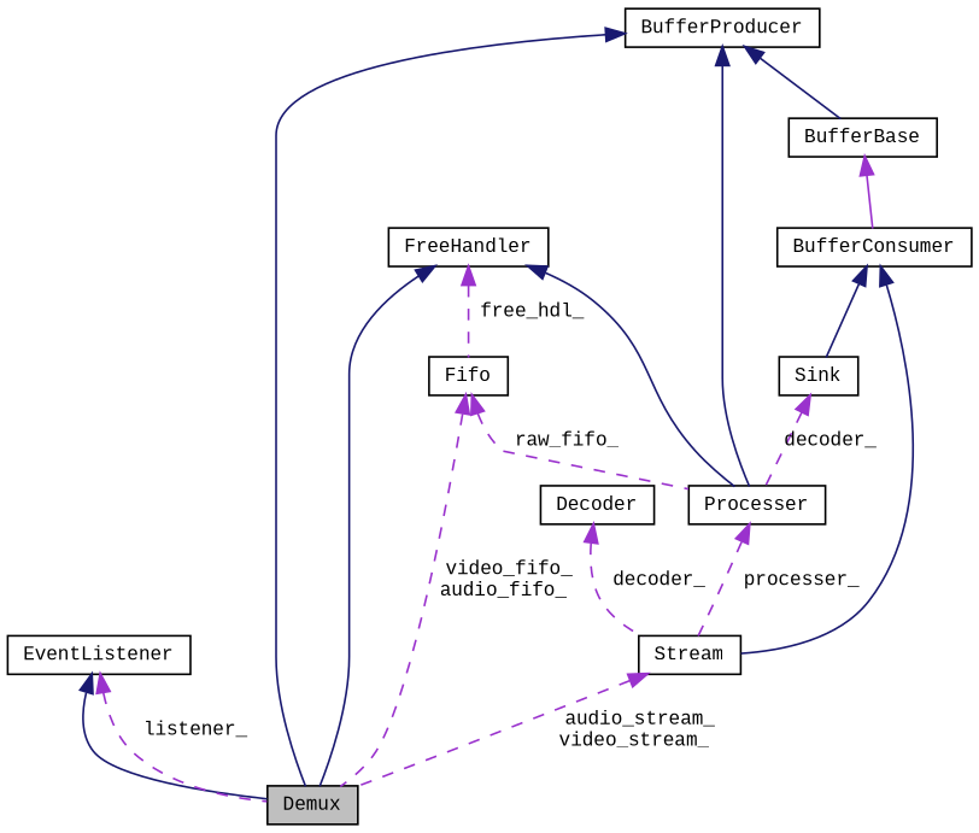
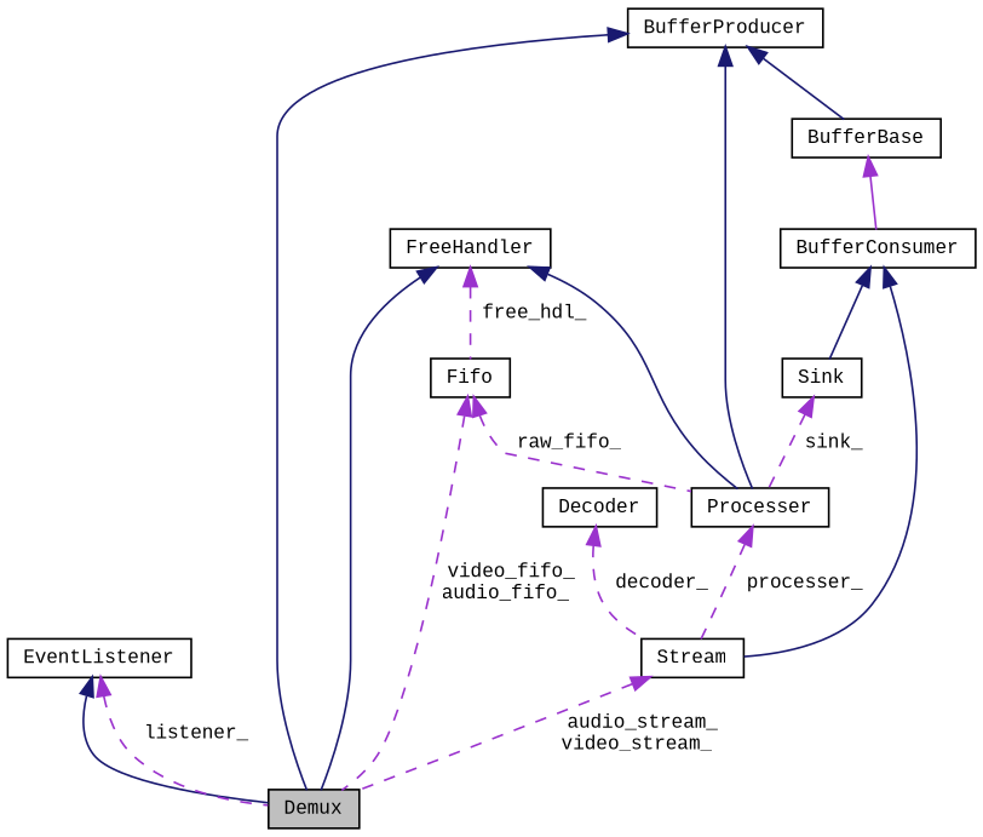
  digraph {
    fontname="Liberation Mono"
    node [color=black fillcolor=white fontname="Liberation Mono" fontsize=10 shape=record style=filled]
    edge [color=darkorchid3 dir=back fontname="Liberation Mono" fontsize=10 labelfontname=Helvetica labelfontsize=10 style=solid]
    n1 [fillcolor=grey75 fontcolor=black height=0.2 label=Demux width=0.4]
    n2 [height=0.2 label=EventListener width=0.4]
    n3 [height=0.2 label=BufferProducer width=0.4]
    n4 [height=0.2 label=Processer width=0.4]
    n5 [height=0.2 label=BufferBase width=0.4]
    n6 [height=0.2 label=Stream width=0.4]
    n7 [height=0.2 label=BufferConsumer width=0.4]
    n8 [height=0.2 label=Sink width=0.4]
    n9 [height=0.2 label=FreeHandler width=0.4]
    n10 [height=0.2 label=Fifo width=0.4]
    n11 [height=0.2 label=Decoder width=0.4]
    n2 -> n1 [color=midnightblue]
    n2 -> n1 [label=" listener_" style=dashed]
    n3 -> n1 [color=midnightblue]
    n3 -> n4 [color=midnightblue]
    n3 -> n5 [color=midnightblue]
    n4 -> n6 [label=" processer_" style=dashed]
    n5 -> n7
    n6 -> n1 [label=" audio_stream_\nvideo_stream_" style=dashed]
    n7 -> n6 [color=midnightblue]
    n7 -> n8 [color=midnightblue]
-   n8 -> n4 [label=" decoder_" style=dashed]
+   n8 -> n4 [label=" sink_" style=dashed]
    n9 -> n1 [color=midnightblue]
    n9 -> n4 [color=midnightblue]
    n9 -> n10 [label=" free_hdl_" style=dashed]
    n10 -> n1 [label=" video_fifo_\naudio_fifo_" style=dashed]
    n10 -> n4 [label=" raw_fifo_" style=dashed]
    n11 -> n6 [label=" decoder_" style=dashed]
  }
